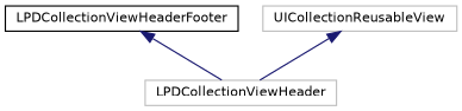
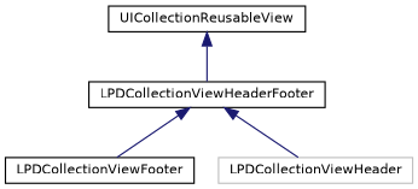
  digraph {
    rankdir=TB
    node [color=black fillcolor=white fontname=Helvetica fontsize=10 shape=record style=filled]
    edge [color=midnightblue dir=back fontname=Helvetica fontsize=10 labelfontname=Helvetica labelfontsize=10 style=solid]
    n1 [height=0.2 label=LPDCollectionViewHeaderFooter width=0.4]
+   n2 [height=0.2 label=LPDCollectionViewFooter width=0.4]
    n3 [color=grey75 height=0.2 label=LPDCollectionViewHeader width=0.4]
-   n4 [color=grey75 height=0.2 label=UICollectionReusableView width=0.4]
+   n4 [height=0.2 label=UICollectionReusableView width=0.4]
+   n1 -> n2
    n1 -> n3
-   n4 -> n3
+   n4 -> n1
  }
